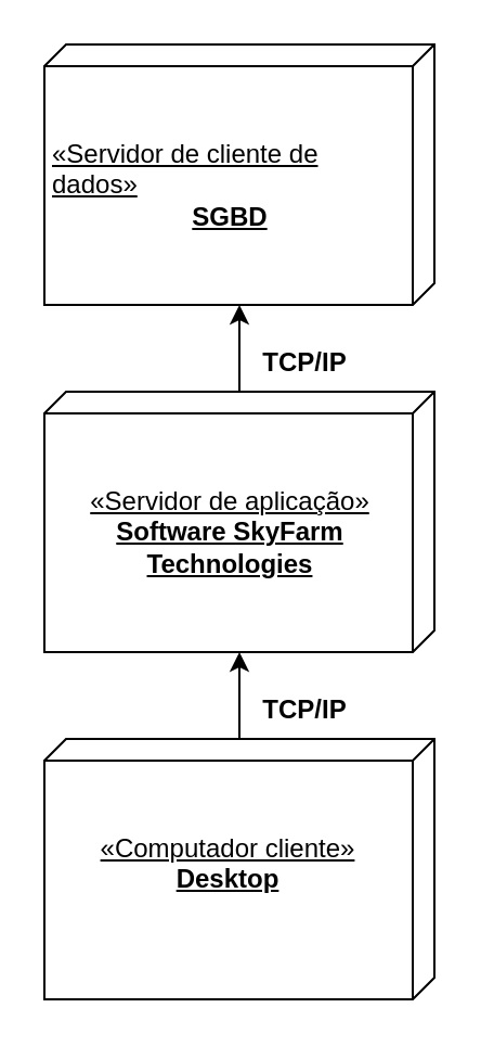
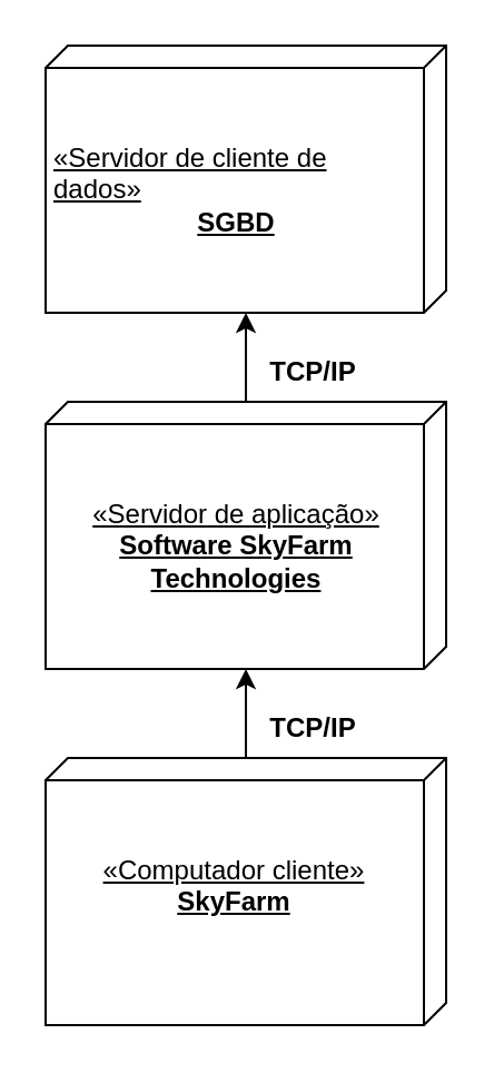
  <mxCell id="0" />
  <mxCell id="1" parent="0" />
  <mxCell id="2" style="edgeStyle=orthogonalEdgeStyle;rounded=0;orthogonalLoop=1;jettySize=auto;html=1;" edge="1" parent="1"><mxGeometry relative="1" as="geometry"><mxPoint x="110" y="190" as="sourcePoint" /><mxPoint x="110" y="140" as="targetPoint" /></mxGeometry></mxCell>
  <mxCell id="3" value="TCP/IP" style="text;align=center;fontStyle=1;verticalAlign=middle;spacingLeft=3;spacingRight=3;strokeColor=none;rotatable=0;points=[[0,0.5],[1,0.5]];portConstraint=eastwest;html=1;" vertex="1" parent="1"><mxGeometry x="100" y="154" width="80" height="26" as="geometry" /></mxCell>
  <mxCell id="4" value="&lt;div&gt;&lt;span style=&quot;text-align: center;&quot;&gt;&lt;br&gt;&lt;/span&gt;&lt;/div&gt;&lt;span style=&quot;text-align: center;&quot;&gt;&lt;div&gt;&lt;span style=&quot;text-align: center;&quot;&gt;&lt;br&gt;&lt;/span&gt;&lt;/div&gt;«Servidor de cliente de dados»&lt;/span&gt;&lt;br style=&quot;text-align: center;&quot;&gt;&lt;div style=&quot;text-align: center;&quot;&gt;&lt;b style=&quot;background-color: initial;&quot;&gt;SGBD&lt;/b&gt;&lt;/div&gt;" style="verticalAlign=top;align=left;spacingTop=8;spacingLeft=2;spacingRight=12;shape=cube;size=10;direction=south;fontStyle=4;html=1;whiteSpace=wrap;" vertex="1" parent="1"><mxGeometry x="20" y="20" width="180" height="120" as="geometry" /></mxCell>
  <mxCell id="5" value="&lt;div style=&quot;text-align: center;&quot;&gt;&lt;span style=&quot;background-color: initial;&quot;&gt;&lt;br&gt;&lt;/span&gt;&lt;/div&gt;&lt;div style=&quot;text-align: center;&quot;&gt;&lt;span style=&quot;background-color: initial;&quot;&gt;&lt;br&gt;&lt;/span&gt;&lt;/div&gt;&lt;div style=&quot;text-align: center;&quot;&gt;&lt;span style=&quot;background-color: initial;&quot;&gt;«Servidor de aplicação»&lt;/span&gt;&lt;br&gt;&lt;/div&gt;&lt;b style=&quot;&quot;&gt;&lt;div style=&quot;text-align: center;&quot;&gt;&lt;b style=&quot;background-color: initial;&quot;&gt;Software SkyFarm Technologies&lt;/b&gt;&lt;/div&gt;&lt;/b&gt;" style="verticalAlign=top;align=left;spacingTop=8;spacingLeft=2;spacingRight=12;shape=cube;size=10;direction=south;fontStyle=4;html=1;whiteSpace=wrap;" vertex="1" parent="1"><mxGeometry x="20" y="180" width="180" height="120" as="geometry" /></mxCell>
  <mxCell id="6" style="edgeStyle=orthogonalEdgeStyle;rounded=0;orthogonalLoop=1;jettySize=auto;html=1;" edge="1" parent="1" source="7" target="5"><mxGeometry relative="1" as="geometry" /></mxCell>
- <mxCell id="7" value="&lt;div style=&quot;&quot;&gt;&lt;div style=&quot;&quot;&gt;&lt;span style=&quot;background-color: initial;&quot;&gt;&lt;br&gt;&lt;/span&gt;&lt;/div&gt;&lt;div style=&quot;&quot;&gt;&lt;span style=&quot;background-color: initial;&quot;&gt;&lt;br&gt;&lt;/span&gt;&lt;/div&gt;&lt;div style=&quot;&quot;&gt;&lt;span style=&quot;background-color: initial;&quot;&gt;«Computador cliente»&lt;/span&gt;&lt;/div&gt;&lt;b&gt;&lt;div style=&quot;&quot;&gt;&lt;b style=&quot;background-color: initial;&quot;&gt;Desktop&lt;/b&gt;&lt;/div&gt;&lt;/b&gt;&lt;/div&gt;" style="verticalAlign=top;align=center;spacingTop=8;spacingLeft=2;spacingRight=12;shape=cube;size=10;direction=south;fontStyle=4;html=1;whiteSpace=wrap;" vertex="1" parent="1"><mxGeometry x="20" y="340" width="180" height="120" as="geometry" /></mxCell>
+ <mxCell id="7" value="&lt;div style=&quot;&quot;&gt;&lt;div style=&quot;&quot;&gt;&lt;span style=&quot;background-color: initial;&quot;&gt;&lt;br&gt;&lt;/span&gt;&lt;/div&gt;&lt;div style=&quot;&quot;&gt;&lt;span style=&quot;background-color: initial;&quot;&gt;&lt;br&gt;&lt;/span&gt;&lt;/div&gt;&lt;div style=&quot;&quot;&gt;&lt;span style=&quot;background-color: initial;&quot;&gt;«Computador cliente»&lt;/span&gt;&lt;/div&gt;&lt;b&gt;&lt;div style=&quot;&quot;&gt;&lt;b style=&quot;background-color: initial;&quot;&gt;SkyFarm&lt;/b&gt;&lt;/div&gt;&lt;/b&gt;&lt;/div&gt;" style="verticalAlign=top;align=center;spacingTop=8;spacingLeft=2;spacingRight=12;shape=cube;size=10;direction=south;fontStyle=4;html=1;whiteSpace=wrap;" vertex="1" parent="1"><mxGeometry x="20" y="340" width="180" height="120" as="geometry" /></mxCell>
  <mxCell id="8" value="TCP/IP" style="text;align=center;fontStyle=1;verticalAlign=middle;spacingLeft=3;spacingRight=3;strokeColor=none;rotatable=0;points=[[0,0.5],[1,0.5]];portConstraint=eastwest;html=1;" vertex="1" parent="1"><mxGeometry x="100" y="314" width="80" height="26" as="geometry" /></mxCell>
